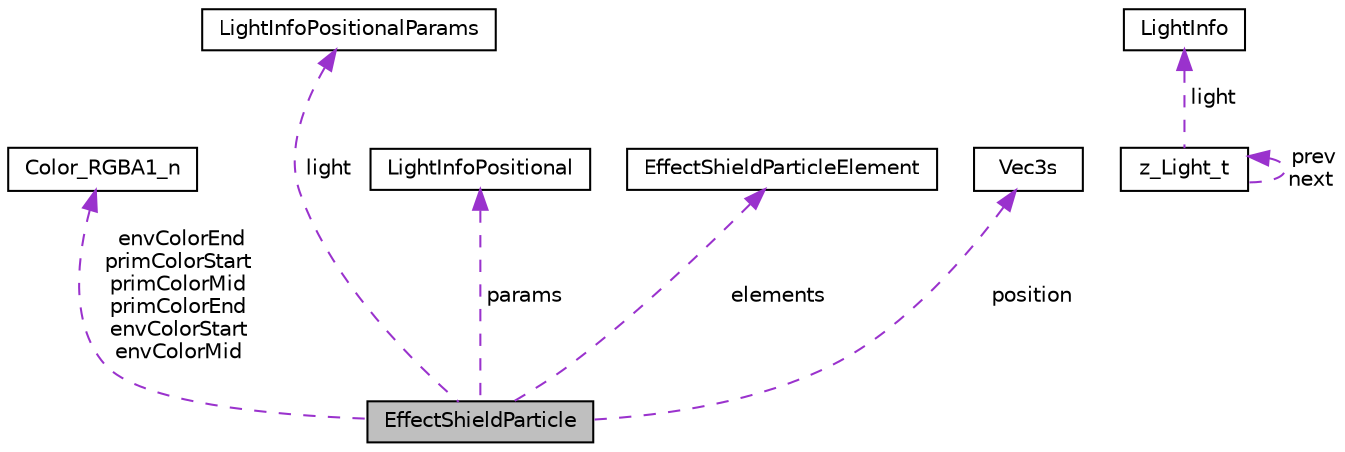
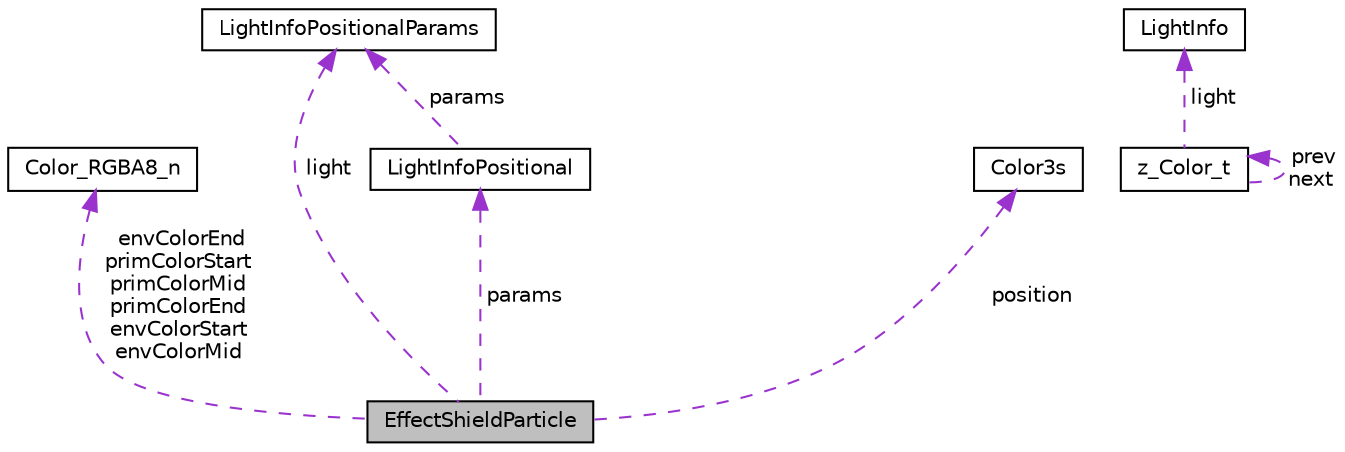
  digraph {
    node [color=black fillcolor=white fontname=Helvetica fontsize=10 shape=record style=filled]
    edge [color=darkorchid3 dir=back fontname=Helvetica fontsize=10 labelfontname=Helvetica labelfontsize=10 style=dashed]
    n1 [fillcolor=grey75 fontcolor=black height=0.2 label=EffectShieldParticle width=0.4]
-   n2 [height=0.2 label=Color_RGBA1_n width=0.4]
+   n2 [height=0.2 label=Color_RGBA8_n width=0.4]
    n3 [height=0.2 label=LightInfoPositional width=0.4]
    n4 [height=0.2 label=LightInfoPositionalParams width=0.4]
-   n5 [height=0.2 label=z_Light_t width=0.4]
+   n5 [height=0.2 label=z_Color_t width=0.4]
    n6 [height=0.2 label=LightInfo width=0.4]
-   n7 [height=0.2 label=EffectShieldParticleElement width=0.4]
-   n8 [height=0.2 label=Vec3s width=0.4]
+   n8 [height=0.2 label=Color3s width=0.4]
    n2 -> n1 [label=" envColorEnd\nprimColorStart\nprimColorMid\nprimColorEnd\nenvColorStart\nenvColorMid"]
    n3 -> n1 [label=" params"]
    n4 -> n1 [label=" light"]
+   n4 -> n3 [label=" params"]
    n5 -> n5 [label=" prev\nnext"]
    n6 -> n5 [label=" light"]
-   n7 -> n1 [label=" elements"]
    n8 -> n1 [label=" position"]
  }
